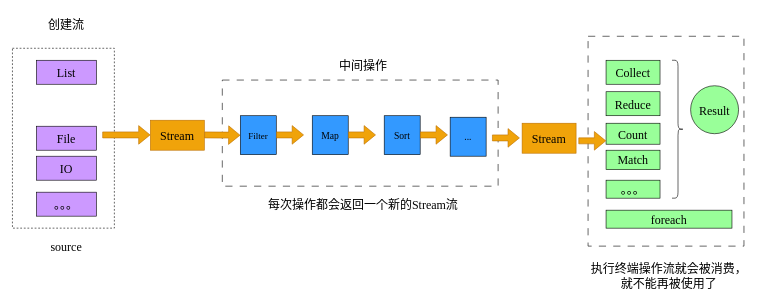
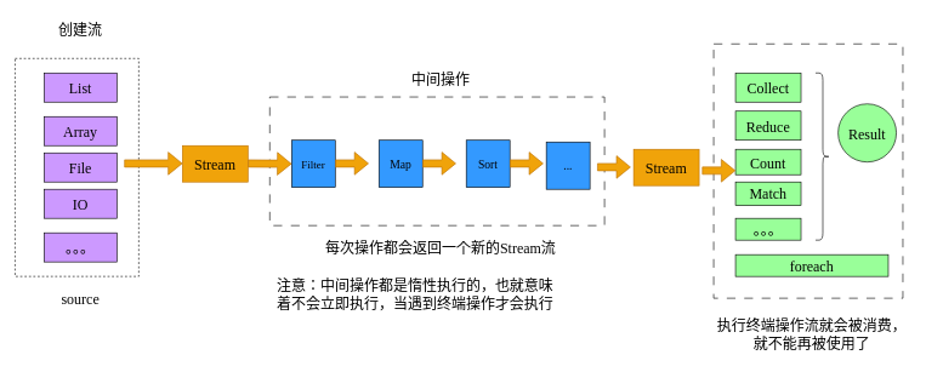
  <mxCell id="0" />
  <mxCell id="1" parent="0" />
  <mxCell id="2" value="" style="rounded=0;whiteSpace=wrap;html=1;hachureGap=4;fontFamily=Architects Daughter;fontSource=https%3A%2F%2Ffonts.googleapis.com%2Fcss%3Ffamily%3DArchitects%2BDaughter;fontSize=20;dashed=1;dashPattern=12 12;" vertex="1" parent="1"><mxGeometry x="980" y="60" width="260" height="350" as="geometry" /></mxCell>
  <mxCell id="3" value="" style="rounded=0;whiteSpace=wrap;html=1;hachureGap=4;fontFamily=Architects Daughter;fontSource=https%3A%2F%2Ffonts.googleapis.com%2Fcss%3Ffamily%3DArchitects%2BDaughter;fontSize=20;labelBackgroundColor=none;dashed=1;dashPattern=12 12;" vertex="1" parent="1"><mxGeometry x="370" y="133" width="460" height="177" as="geometry" /></mxCell>
  <mxCell id="4" value="" style="rounded=0;whiteSpace=wrap;html=1;hachureGap=4;fontFamily=Architects Daughter;fontSource=https%3A%2F%2Ffonts.googleapis.com%2Fcss%3Ffamily%3DArchitects%2BDaughter;fontSize=20;dashed=1;labelBackgroundColor=none;" vertex="1" parent="1"><mxGeometry x="20" y="80" width="170" height="300" as="geometry" /></mxCell>
  <mxCell id="5" value="List" style="rounded=0;whiteSpace=wrap;html=1;hachureGap=4;fontFamily=Georgia;fontSize=20;labelBackgroundColor=none;fillColor=#CC99FF;" vertex="1" parent="1"><mxGeometry x="60" y="100" width="100" height="40" as="geometry" /></mxCell>
+ <mxCell id="6" value="Array" style="rounded=0;whiteSpace=wrap;html=1;hachureGap=4;fontFamily=Georgia;fontSize=20;labelBackgroundColor=none;fillColor=#CC99FF;" vertex="1" parent="1"><mxGeometry x="60" y="160" width="100" height="40" as="geometry" /></mxCell>
  <mxCell id="7" value="File" style="rounded=0;whiteSpace=wrap;html=1;hachureGap=4;fontFamily=Georgia;fontSize=20;labelBackgroundColor=none;fillColor=#CC99FF;" vertex="1" parent="1"><mxGeometry x="60" y="210" width="100" height="40" as="geometry" /></mxCell>
  <mxCell id="8" value="IO" style="rounded=0;whiteSpace=wrap;html=1;hachureGap=4;fontFamily=Georgia;fontSize=20;labelBackgroundColor=none;fillColor=#CC99FF;" vertex="1" parent="1"><mxGeometry x="60" y="260" width="100" height="40" as="geometry" /></mxCell>
  <mxCell id="9" value="。。。" style="rounded=0;whiteSpace=wrap;html=1;hachureGap=4;fontFamily=Georgia;fontSize=20;align=center;labelBackgroundColor=none;fillColor=#CC99FF;" vertex="1" parent="1"><mxGeometry x="60" y="320" width="100" height="40" as="geometry" /></mxCell>
  <mxCell id="10" value="Stream" style="rounded=0;whiteSpace=wrap;html=1;hachureGap=4;fontFamily=Georgia;fontSize=20;labelBackgroundColor=none;fillColor=#f0a30a;fontColor=#000000;strokeColor=#BD7000;" vertex="1" parent="1"><mxGeometry x="250" y="200" width="90" height="50" as="geometry" /></mxCell>
  <mxCell id="11" value="" style="shape=flexArrow;endArrow=classic;html=1;rounded=0;hachureGap=4;fontFamily=Architects Daughter;fontSource=https%3A%2F%2Ffonts.googleapis.com%2Fcss%3Ffamily%3DArchitects%2BDaughter;fontSize=16;labelBackgroundColor=none;fontColor=default;fillColor=#f0a30a;strokeColor=#BD7000;" edge="1" parent="1"><mxGeometry width="50" height="50" relative="1" as="geometry"><mxPoint x="170" y="224.5" as="sourcePoint" /><mxPoint x="250" y="224.5" as="targetPoint" /></mxGeometry></mxCell>
  <mxCell id="12" value="创建流" style="text;html=1;strokeColor=none;fillColor=none;align=center;verticalAlign=middle;whiteSpace=wrap;rounded=0;fontSize=20;fontFamily=Architects Daughter;labelBackgroundColor=none;" vertex="1" parent="1"><mxGeometry x="45" y="20" width="130" height="40" as="geometry" /></mxCell>
  <mxCell id="13" value="source" style="text;html=1;strokeColor=none;fillColor=none;align=center;verticalAlign=middle;whiteSpace=wrap;rounded=0;fontSize=20;fontFamily=Georgia;labelBackgroundColor=none;" vertex="1" parent="1"><mxGeometry x="45" y="390" width="130" height="40" as="geometry" /></mxCell>
  <mxCell id="14" value="Filter" style="rounded=0;whiteSpace=wrap;html=1;hachureGap=4;fontFamily=Georgia;fontSize=15;labelBackgroundColor=none;fillColor=#3399FF;" vertex="1" parent="1"><mxGeometry x="400" y="192.5" width="60" height="65" as="geometry" /></mxCell>
  <mxCell id="15" value="Map" style="rounded=0;whiteSpace=wrap;html=1;hachureGap=4;fontFamily=Georgia;fontSize=16;labelBackgroundColor=none;fillColor=#3399FF;" vertex="1" parent="1"><mxGeometry x="520" y="192.5" width="60" height="65" as="geometry" /></mxCell>
  <mxCell id="16" value="Sort" style="rounded=0;whiteSpace=wrap;html=1;hachureGap=4;fontFamily=Georgia;fontSize=16;labelBackgroundColor=none;fillColor=#3399FF;" vertex="1" parent="1"><mxGeometry x="640" y="192.5" width="60" height="65" as="geometry" /></mxCell>
  <mxCell id="17" value="..." style="rounded=0;whiteSpace=wrap;html=1;hachureGap=4;fontFamily=Georgia;fontSize=16;labelBackgroundColor=none;fillColor=#3399FF;" vertex="1" parent="1"><mxGeometry x="750" y="195" width="60" height="65" as="geometry" /></mxCell>
  <mxCell id="18" value="" style="shape=flexArrow;endArrow=classic;html=1;rounded=0;hachureGap=4;fontFamily=Architects Daughter;fontSource=https%3A%2F%2Ffonts.googleapis.com%2Fcss%3Ffamily%3DArchitects%2BDaughter;fontSize=16;entryX=0;entryY=0.5;entryDx=0;entryDy=0;labelBackgroundColor=none;fontColor=default;fillColor=#f0a30a;strokeColor=#BD7000;" edge="1" parent="1" target="14"><mxGeometry width="50" height="50" relative="1" as="geometry"><mxPoint x="340" y="224.5" as="sourcePoint" /><mxPoint x="380" y="224.5" as="targetPoint" /></mxGeometry></mxCell>
  <mxCell id="19" value="" style="shape=flexArrow;endArrow=classic;html=1;rounded=0;hachureGap=4;fontFamily=Architects Daughter;fontSource=https%3A%2F%2Ffonts.googleapis.com%2Fcss%3Ffamily%3DArchitects%2BDaughter;fontSize=16;labelBackgroundColor=none;fontColor=default;fillColor=#f0a30a;strokeColor=#BD7000;" edge="1" parent="1"><mxGeometry width="50" height="50" relative="1" as="geometry"><mxPoint x="460" y="224.5" as="sourcePoint" /><mxPoint x="506" y="224.5" as="targetPoint" /></mxGeometry></mxCell>
  <mxCell id="20" value="" style="shape=flexArrow;endArrow=classic;html=1;rounded=0;hachureGap=4;fontFamily=Architects Daughter;fontSource=https%3A%2F%2Ffonts.googleapis.com%2Fcss%3Ffamily%3DArchitects%2BDaughter;fontSize=16;labelBackgroundColor=none;fontColor=default;fillColor=#f0a30a;strokeColor=#BD7000;" edge="1" parent="1"><mxGeometry width="50" height="50" relative="1" as="geometry"><mxPoint x="580" y="224.5" as="sourcePoint" /><mxPoint x="626" y="224.5" as="targetPoint" /></mxGeometry></mxCell>
  <mxCell id="21" value="" style="shape=flexArrow;endArrow=classic;html=1;rounded=0;hachureGap=4;fontFamily=Architects Daughter;fontSource=https%3A%2F%2Ffonts.googleapis.com%2Fcss%3Ffamily%3DArchitects%2BDaughter;fontSize=16;labelBackgroundColor=none;fontColor=default;fillColor=#f0a30a;strokeColor=#BD7000;" edge="1" parent="1"><mxGeometry width="50" height="50" relative="1" as="geometry"><mxPoint x="700" y="224.5" as="sourcePoint" /><mxPoint x="746" y="224.5" as="targetPoint" /></mxGeometry></mxCell>
  <mxCell id="22" value="中间操作" style="text;html=1;strokeColor=none;fillColor=none;align=center;verticalAlign=middle;whiteSpace=wrap;rounded=0;fontSize=20;fontFamily=Architects Daughter;" vertex="1" parent="1"><mxGeometry x="510" y="83" width="190" height="50" as="geometry" /></mxCell>
  <mxCell id="23" value="每次操作都会返回一个新的Stream流" style="text;html=1;strokeColor=none;fillColor=none;align=center;verticalAlign=middle;whiteSpace=wrap;rounded=0;fontSize=20;fontFamily=Architects Daughter;" vertex="1" parent="1"><mxGeometry x="420" y="315" width="370" height="50" as="geometry" /></mxCell>
+ <mxCell id="24" value="注意：中间操作都是惰性执行的，也就意味着不会立即执行，当遇到终端操作才会执行" style="text;html=1;strokeColor=none;fillColor=none;align=center;verticalAlign=middle;whiteSpace=wrap;rounded=0;fontSize=20;fontFamily=Architects Daughter;" vertex="1" parent="1"><mxGeometry x="370" y="365" width="400" height="80" as="geometry" /></mxCell>
  <mxCell id="25" value="Stream" style="rounded=0;whiteSpace=wrap;html=1;hachureGap=4;fontFamily=Georgia;fontSize=20;labelBackgroundColor=none;fillColor=#f0a30a;fontColor=#000000;strokeColor=#BD7000;" vertex="1" parent="1"><mxGeometry x="870" y="205" width="90" height="50" as="geometry" /></mxCell>
  <mxCell id="26" value="" style="shape=flexArrow;endArrow=classic;html=1;rounded=0;hachureGap=4;fontFamily=Architects Daughter;fontSource=https%3A%2F%2Ffonts.googleapis.com%2Fcss%3Ffamily%3DArchitects%2BDaughter;fontSize=16;labelBackgroundColor=none;fontColor=default;fillColor=#f0a30a;strokeColor=#BD7000;" edge="1" parent="1"><mxGeometry width="50" height="50" relative="1" as="geometry"><mxPoint x="820" y="229.5" as="sourcePoint" /><mxPoint x="866" y="229.5" as="targetPoint" /></mxGeometry></mxCell>
  <mxCell id="27" value="Collect" style="rounded=0;whiteSpace=wrap;html=1;hachureGap=4;fontFamily=Georgia;fontSize=20;fillColor=#99FF99;" vertex="1" parent="1"><mxGeometry x="1010" y="100" width="90" height="40" as="geometry" /></mxCell>
  <mxCell id="28" value="Reduce" style="rounded=0;whiteSpace=wrap;html=1;hachureGap=4;fontFamily=Georgia;fontSize=20;fillColor=#99FF99;" vertex="1" parent="1"><mxGeometry x="1010" y="152.5" width="90" height="40" as="geometry" /></mxCell>
  <mxCell id="29" value="Count" style="rounded=0;whiteSpace=wrap;html=1;hachureGap=4;fontFamily=Georgia;fontSize=20;fillColor=#99FF99;" vertex="1" parent="1"><mxGeometry x="1010" y="205" width="90" height="35" as="geometry" /></mxCell>
  <mxCell id="30" value="Match" style="rounded=0;whiteSpace=wrap;html=1;hachureGap=4;fontFamily=Georgia;fontSize=20;fillColor=#99FF99;" vertex="1" parent="1"><mxGeometry x="1010" y="250" width="90" height="32.5" as="geometry" /></mxCell>
  <mxCell id="31" value="。。。" style="rounded=0;whiteSpace=wrap;html=1;hachureGap=4;fontFamily=Georgia;fontSize=20;fillColor=#99FF99;" vertex="1" parent="1"><mxGeometry x="1010" y="300" width="90" height="30" as="geometry" /></mxCell>
  <mxCell id="32" value="" style="shape=curlyBracket;whiteSpace=wrap;html=1;rounded=1;flipH=1;labelPosition=right;verticalLabelPosition=middle;align=left;verticalAlign=middle;hachureGap=4;fontFamily=Architects Daughter;fontSource=https%3A%2F%2Ffonts.googleapis.com%2Fcss%3Ffamily%3DArchitects%2BDaughter;fontSize=20;" vertex="1" parent="1"><mxGeometry x="1120" y="100" width="20" height="230" as="geometry" /></mxCell>
  <mxCell id="33" value="Result" style="ellipse;whiteSpace=wrap;html=1;aspect=fixed;hachureGap=4;fontFamily=Georgia;fontSize=20;fillColor=#99FF99;" vertex="1" parent="1"><mxGeometry x="1151" y="142.5" width="80" height="80" as="geometry" /></mxCell>
  <mxCell id="34" value="foreach" style="rounded=0;whiteSpace=wrap;html=1;hachureGap=4;fontFamily=Georgia;fontSize=20;fillColor=#99FF99;" vertex="1" parent="1"><mxGeometry x="1010" y="350" width="210" height="30" as="geometry" /></mxCell>
  <mxCell id="35" value="执行终端操作流就会被消费，就不能再被使用了" style="text;html=1;strokeColor=none;fillColor=none;align=center;verticalAlign=middle;whiteSpace=wrap;rounded=0;fontSize=20;fontFamily=Architects Daughter;" vertex="1" parent="1"><mxGeometry x="980" y="430" width="270" height="60" as="geometry" /></mxCell>
  <mxCell id="36" value="" style="shape=flexArrow;endArrow=classic;html=1;rounded=0;hachureGap=4;fontFamily=Architects Daughter;fontSource=https%3A%2F%2Ffonts.googleapis.com%2Fcss%3Ffamily%3DArchitects%2BDaughter;fontSize=16;labelBackgroundColor=none;fontColor=default;fillColor=#f0a30a;strokeColor=#BD7000;" edge="1" parent="1"><mxGeometry width="50" height="50" relative="1" as="geometry"><mxPoint x="964" y="234.41" as="sourcePoint" /><mxPoint x="1010" y="234.41" as="targetPoint" /></mxGeometry></mxCell>
